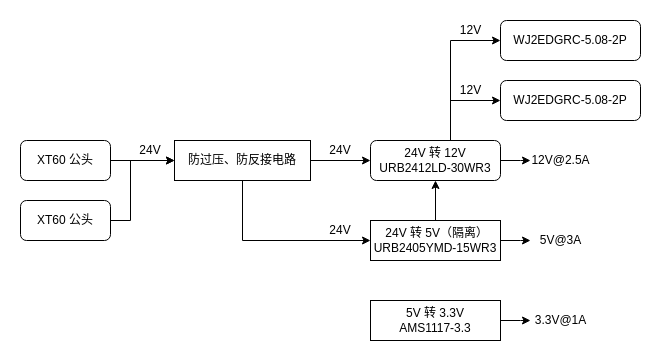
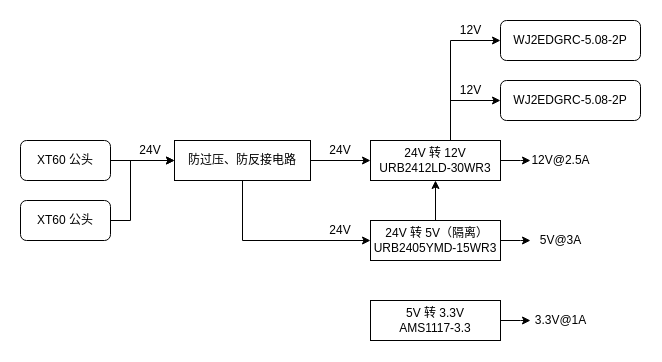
  <mxCell id="0" />
  <mxCell id="1" parent="0" />
  <mxCell id="2" value="24V" style="text;html=1;strokeColor=none;fillColor=none;align=center;verticalAlign=middle;whiteSpace=wrap;rounded=0;" parent="1" vertex="1"><mxGeometry x="130" y="140" width="40" height="20" as="geometry" /></mxCell>
  <mxCell id="3" value="24V" style="text;html=1;strokeColor=none;fillColor=none;align=center;verticalAlign=middle;whiteSpace=wrap;rounded=0;" parent="1" vertex="1"><mxGeometry x="320" y="140" width="40" height="20" as="geometry" /></mxCell>
  <mxCell id="4" value="&lt;span&gt;XT60 公头&lt;/span&gt;" style="rounded=1;whiteSpace=wrap;html=1;" parent="1" vertex="1"><mxGeometry x="20" y="140" width="90" height="40" as="geometry" /></mxCell>
  <mxCell id="5" style="edgeStyle=orthogonalEdgeStyle;rounded=0;orthogonalLoop=1;jettySize=auto;html=1;" parent="1" source="7" target="11" edge="1"><mxGeometry relative="1" as="geometry" /></mxCell>
  <mxCell id="6" style="edgeStyle=orthogonalEdgeStyle;rounded=0;orthogonalLoop=1;jettySize=auto;html=1;" parent="1" source="7" target="14" edge="1"><mxGeometry relative="1" as="geometry"><Array as="points"><mxPoint x="242" y="240" /></Array></mxGeometry></mxCell>
  <mxCell id="7" value="&lt;span&gt;防过压、防反接电路&lt;/span&gt;" style="rounded=0;whiteSpace=wrap;html=1;" parent="1" vertex="1"><mxGeometry x="174" y="140" width="136" height="40" as="geometry" /></mxCell>
  <mxCell id="8" style="edgeStyle=orthogonalEdgeStyle;rounded=0;orthogonalLoop=1;jettySize=auto;html=1;" parent="1" source="11" edge="1"><mxGeometry relative="1" as="geometry"><mxPoint x="530" y="160" as="targetPoint" /></mxGeometry></mxCell>
  <mxCell id="9" style="edgeStyle=orthogonalEdgeStyle;rounded=0;orthogonalLoop=1;jettySize=auto;html=1;" parent="1" source="11" target="24" edge="1"><mxGeometry relative="1" as="geometry"><mxPoint x="460" y="30" as="targetPoint" /><Array as="points"><mxPoint x="450" y="40" /></Array></mxGeometry></mxCell>
  <mxCell id="10" style="edgeStyle=orthogonalEdgeStyle;rounded=0;orthogonalLoop=1;jettySize=auto;html=1;exitX=0.75;exitY=0;exitDx=0;exitDy=0;" parent="1" source="11" target="25" edge="1"><mxGeometry relative="1" as="geometry"><mxPoint x="480" y="100" as="targetPoint" /><Array as="points"><mxPoint x="450" y="140" /><mxPoint x="450" y="100" /></Array></mxGeometry></mxCell>
- <mxCell id="11" value="&lt;span&gt;24V 转 12V&lt;br&gt;URB2412LD-30WR3&lt;br&gt;&lt;/span&gt;" style="whiteSpace=wrap;html=1;rounded=1;" parent="1" vertex="1"><mxGeometry x="370" y="140" width="130" height="40" as="geometry" /></mxCell>
+ <mxCell id="11" value="&lt;span&gt;24V 转 12V&lt;br&gt;URB2412LD-30WR3&lt;br&gt;&lt;/span&gt;" style="rounded=0;whiteSpace=wrap;html=1;" parent="1" vertex="1"><mxGeometry x="370" y="140" width="130" height="40" as="geometry" /></mxCell>
  <mxCell id="12" value="" style="endArrow=classic;html=1;" parent="1" source="4" target="7" edge="1"><mxGeometry width="50" height="50" relative="1" as="geometry"><mxPoint x="290" y="150" as="sourcePoint" /><mxPoint x="210" y="230" as="targetPoint" /></mxGeometry></mxCell>
  <mxCell id="13" style="edgeStyle=orthogonalEdgeStyle;rounded=0;orthogonalLoop=1;jettySize=auto;html=1;" parent="1" source="14" target="11" edge="1"><mxGeometry relative="1" as="geometry" /></mxCell>
  <mxCell id="14" value="&amp;nbsp;24V 转 5V（隔离）&lt;br&gt;URB2405YMD-15WR3" style="rounded=0;whiteSpace=wrap;html=1;" parent="1" vertex="1"><mxGeometry x="370" y="220" width="130" height="40" as="geometry" /></mxCell>
  <mxCell id="15" value="5V 转 3.3V&lt;br&gt;AMS1117-3.3" style="rounded=0;whiteSpace=wrap;html=1;" parent="1" vertex="1"><mxGeometry x="370" y="300" width="130" height="40" as="geometry" /></mxCell>
  <mxCell id="16" value="12V@2.5A" style="text;html=1;align=center;verticalAlign=middle;resizable=0;points=[];autosize=1;strokeColor=none;" parent="1" vertex="1"><mxGeometry x="525" y="150" width="70" height="20" as="geometry" /></mxCell>
  <mxCell id="17" style="edgeStyle=orthogonalEdgeStyle;rounded=0;orthogonalLoop=1;jettySize=auto;html=1;" parent="1" source="14" edge="1"><mxGeometry relative="1" as="geometry"><mxPoint x="530" y="240" as="targetPoint" /><mxPoint x="480" y="240" as="sourcePoint" /></mxGeometry></mxCell>
  <mxCell id="18" value="5V@3A" style="text;html=1;align=center;verticalAlign=middle;resizable=0;points=[];autosize=1;strokeColor=none;" parent="1" vertex="1"><mxGeometry x="530" y="230" width="60" height="20" as="geometry" /></mxCell>
  <mxCell id="19" style="edgeStyle=orthogonalEdgeStyle;rounded=0;orthogonalLoop=1;jettySize=auto;html=1;" parent="1" source="15" edge="1"><mxGeometry relative="1" as="geometry"><mxPoint x="530" y="320" as="targetPoint" /><mxPoint x="480" y="320" as="sourcePoint" /></mxGeometry></mxCell>
  <mxCell id="20" value="3.3V@1A" style="text;html=1;align=center;verticalAlign=middle;resizable=0;points=[];autosize=1;strokeColor=none;" parent="1" vertex="1"><mxGeometry x="525" y="310" width="70" height="20" as="geometry" /></mxCell>
  <mxCell id="21" value="24V" style="text;html=1;strokeColor=none;fillColor=none;align=center;verticalAlign=middle;whiteSpace=wrap;rounded=0;" parent="1" vertex="1"><mxGeometry x="320" y="220" width="40" height="20" as="geometry" /></mxCell>
  <mxCell id="22" style="edgeStyle=orthogonalEdgeStyle;rounded=0;orthogonalLoop=1;jettySize=auto;html=1;exitX=1;exitY=0.5;exitDx=0;exitDy=0;entryX=0;entryY=0.5;entryDx=0;entryDy=0;" parent="1" source="23" target="7" edge="1"><mxGeometry relative="1" as="geometry"><mxPoint x="174" y="190" as="targetPoint" /><Array as="points"><mxPoint x="130" y="220" /><mxPoint x="130" y="160" /></Array></mxGeometry></mxCell>
  <mxCell id="23" value="&lt;span&gt;XT60 公头&lt;/span&gt;" style="rounded=1;whiteSpace=wrap;html=1;" parent="1" vertex="1"><mxGeometry x="20" y="200" width="90" height="40" as="geometry" /></mxCell>
  <mxCell id="24" value="WJ2EDGRC-5.08-2P" style="rounded=1;whiteSpace=wrap;html=1;" parent="1" vertex="1"><mxGeometry x="500" y="20" width="140" height="40" as="geometry" /></mxCell>
  <mxCell id="25" value="WJ2EDGRC-5.08-2P" style="rounded=1;whiteSpace=wrap;html=1;" parent="1" vertex="1"><mxGeometry x="500" y="80" width="140" height="40" as="geometry" /></mxCell>
  <mxCell id="26" value="12V" style="text;html=1;align=center;verticalAlign=middle;resizable=0;points=[];autosize=1;strokeColor=none;" parent="1" vertex="1"><mxGeometry x="450" y="80" width="40" height="20" as="geometry" /></mxCell>
  <mxCell id="27" value="12V" style="text;html=1;align=center;verticalAlign=middle;resizable=0;points=[];autosize=1;strokeColor=none;" parent="1" vertex="1"><mxGeometry x="450" y="20" width="40" height="20" as="geometry" /></mxCell>
